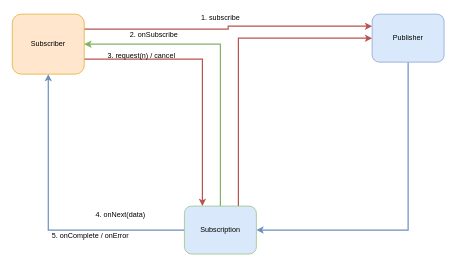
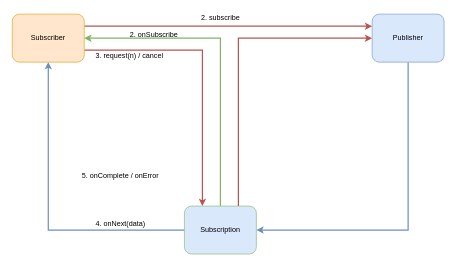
  <mxCell id="0" />
  <mxCell id="1" parent="0" />
  <mxCell id="2" style="edgeStyle=orthogonalEdgeStyle;rounded=0;orthogonalLoop=1;jettySize=auto;html=1;entryX=0;entryY=0.25;entryDx=0;entryDy=0;exitX=1;exitY=0.25;exitDx=0;exitDy=0;fillColor=#f8cecc;strokeColor=#b85450;strokeWidth=2;" edge="1" parent="1" source="4" target="6"><mxGeometry relative="1" as="geometry" /></mxCell>
  <mxCell id="3" style="edgeStyle=orthogonalEdgeStyle;rounded=0;orthogonalLoop=1;jettySize=auto;html=1;entryX=0.25;entryY=0;entryDx=0;entryDy=0;exitX=1;exitY=0.75;exitDx=0;exitDy=0;fillColor=#f8cecc;strokeColor=#b85450;strokeWidth=2;" edge="1" parent="1" source="4" target="10"><mxGeometry relative="1" as="geometry" /></mxCell>
- <mxCell id="4" value="Subscriber" style="rounded=1;whiteSpace=wrap;html=1;fillColor=#ffe6cc;strokeColor=#d79b00;" vertex="1" parent="1"><mxGeometry x="20" y="23" width="120" height="100" as="geometry" /></mxCell>
+ <mxCell id="4" value="Subscriber" style="rounded=1;whiteSpace=wrap;html=1;fillColor=#ffe6cc;strokeColor=#d79b00;" vertex="1" parent="1"><mxGeometry x="20" y="23" width="120" height="80" as="geometry" /></mxCell>
  <mxCell id="5" style="edgeStyle=orthogonalEdgeStyle;rounded=0;orthogonalLoop=1;jettySize=auto;html=1;entryX=1;entryY=0.5;entryDx=0;entryDy=0;exitX=0.5;exitY=1;exitDx=0;exitDy=0;fillColor=#dae8fc;strokeColor=#6c8ebf;strokeWidth=2;" edge="1" parent="1" source="6" target="10"><mxGeometry relative="1" as="geometry" /></mxCell>
  <mxCell id="6" value="Publisher&lt;span style=&quot;font-family: monospace ; font-size: 0px&quot;&gt;%3CmxGraphModel%3E%3Croot%3E%3CmxCell%20id%3D%220%22%2F%3E%3CmxCell%20id%3D%221%22%20parent%3D%220%22%2F%3E%3CmxCell%20id%3D%222%22%20value%3D%22Subscriber%22%20style%3D%22rounded%3D1%3BwhiteSpace%3Dwrap%3Bhtml%3D1%3B%22%20vertex%3D%221%22%20parent%3D%221%22%3E%3CmxGeometry%20x%3D%22-760%22%20y%3D%22-1120%22%20width%3D%22120%22%20height%3D%2260%22%20as%3D%22geometry%22%2F%3E%3C%2FmxCell%3E%3C%2Froot%3E%3C%2FmxGraphModel%3E&lt;/span&gt;" style="rounded=1;whiteSpace=wrap;html=1;fillColor=#dae8fc;strokeColor=#6c8ebf;" vertex="1" parent="1"><mxGeometry x="620" y="23" width="120" height="80" as="geometry" /></mxCell>
  <mxCell id="7" style="edgeStyle=orthogonalEdgeStyle;rounded=0;orthogonalLoop=1;jettySize=auto;html=1;entryX=1;entryY=0.5;entryDx=0;entryDy=0;exitX=0.5;exitY=0;exitDx=0;exitDy=0;fillColor=#d5e8d4;strokeColor=#82b366;strokeWidth=2;" edge="1" parent="1" source="10" target="4"><mxGeometry relative="1" as="geometry" /></mxCell>
  <mxCell id="8" style="edgeStyle=orthogonalEdgeStyle;rounded=0;orthogonalLoop=1;jettySize=auto;html=1;entryX=0.5;entryY=1;entryDx=0;entryDy=0;fillColor=#dae8fc;strokeColor=#6c8ebf;strokeWidth=2;" edge="1" parent="1" source="10" target="4"><mxGeometry relative="1" as="geometry" /></mxCell>
  <mxCell id="9" style="edgeStyle=orthogonalEdgeStyle;rounded=0;orthogonalLoop=1;jettySize=auto;html=1;exitX=0.75;exitY=0;exitDx=0;exitDy=0;entryX=0;entryY=0.5;entryDx=0;entryDy=0;fillColor=#f8cecc;strokeColor=#b85450;strokeWidth=2;" edge="1" parent="1" source="10" target="6"><mxGeometry relative="1" as="geometry" /></mxCell>
  <mxCell id="10" value="Subscription" style="rounded=1;whiteSpace=wrap;html=1;fillColor=#dae8fc;strokeColor=#82b366;" vertex="1" parent="1"><mxGeometry x="307" y="343" width="120" height="80" as="geometry" /></mxCell>
- <mxCell id="11" value="1. subscribe" style="text;html=1;align=center;verticalAlign=middle;resizable=0;points=[];autosize=1;" vertex="1" parent="1"><mxGeometry x="327" y="20" width="80" height="20" as="geometry" /></mxCell>
+ <mxCell id="11" value="2. subscribe" style="text;html=1;align=center;verticalAlign=middle;resizable=0;points=[];autosize=1;" vertex="1" parent="1"><mxGeometry x="327" y="20" width="80" height="20" as="geometry" /></mxCell>
  <mxCell id="12" value="2. onSubscribe" style="text;html=1;align=center;verticalAlign=middle;resizable=0;points=[];autosize=1;" vertex="1" parent="1"><mxGeometry x="206" y="47" width="100" height="20" as="geometry" /></mxCell>
- <mxCell id="13" value="3. request(n) / cancel" style="text;html=1;align=center;verticalAlign=middle;resizable=0;points=[];autosize=1;" vertex="1" parent="1"><mxGeometry x="170" y="83" width="130" height="20" as="geometry" /></mxCell>
- <mxCell id="14" value="4. onNext(data)" style="text;html=1;align=center;verticalAlign=middle;resizable=0;points=[];autosize=1;" vertex="1" parent="1"><mxGeometry x="150" y="348" width="100" height="20" as="geometry" /></mxCell>
- <mxCell id="15" value="5. onComplete / onError" style="text;html=1;align=center;verticalAlign=middle;resizable=0;points=[];autosize=1;" vertex="1" parent="1"><mxGeometry x="80" y="383" width="140" height="20" as="geometry" /></mxCell>
+ <mxCell id="13" value="3. request(n) / cancel" style="text;html=1;align=center;verticalAlign=middle;resizable=0;points=[];autosize=1;" vertex="1" parent="1"><mxGeometry x="150" y="83" width="130" height="20" as="geometry" /></mxCell>
+ <mxCell id="14" value="4. onNext(data)" style="text;html=1;align=center;verticalAlign=middle;resizable=0;points=[];autosize=1;" vertex="1" parent="1"><mxGeometry x="150" y="363" width="100" height="20" as="geometry" /></mxCell>
+ <mxCell id="15" value="5. onComplete / onError" style="text;html=1;align=center;verticalAlign=middle;resizable=0;points=[];autosize=1;" vertex="1" parent="1"><mxGeometry x="130" y="283" width="140" height="20" as="geometry" /></mxCell>
